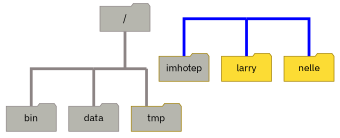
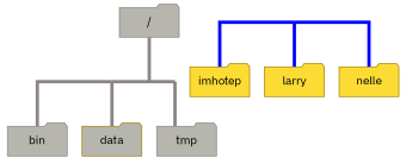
  graph {
    fontname="IBM Plex Sans"
    splines=ortho
    node [fontname="IBM Plex Sans" shape=folder style=filled]
    edge [color="#8c8484" fontname="IBM Plex Sans" penwidth=4 style=bold tailclip=false]
    0 [shape=point style=invis width=0]
    2 [shape=point style=invis width=0]
    1 [shape=point style=invis width=0]
-   n4 [color="#a18004" fillcolor="#b6b6ae" group=second label=tmp width=1]
+   n4 [color="#8c8484" fillcolor="#b6b6ae" group=second label=tmp width=1]
    n5 [color="#8c8484" fillcolor="#b6b6ae" group=second label=bin width=1]
-   n6 [color="#8c8484" fillcolor="#b6b6ae" group=second label=data width=1]
+   n6 [color="#a18004" fillcolor="#b6b6ae" group=second label=data width=1]
    n7 [color="#8c8484" fillcolor="#b6b6ae" group=first label="/" width=1]
    3 [shape=point style=invis width=0]
-   n9 [color="#a18004" fillcolor="#b6b6ae" group=third label=imhotep width=1]
+   n9 [color="#a18004" fillcolor="#fcdc34" group=third label=imhotep width=1]
    n10 [color="#a18004" fillcolor="#fcdc34" group=third label=larry width=1]
    n11 [color="#a18004" fillcolor="#fcdc34" group=third label=nelle width=1]
    subgraph sub_1 {
      rank=same
      0
      2
      1
    }
    0 -- 2 [headclip=false]
    2 -- n4
    1 -- 0 [headclip=false]
    1 -- n5
    1 -- n6
    n7 -- 0 [headclip=false tailclip=""]
    3 -- n9 [color=blue]
    3 -- n10 [color=blue]
    3 -- n11 [color=blue]
  }
